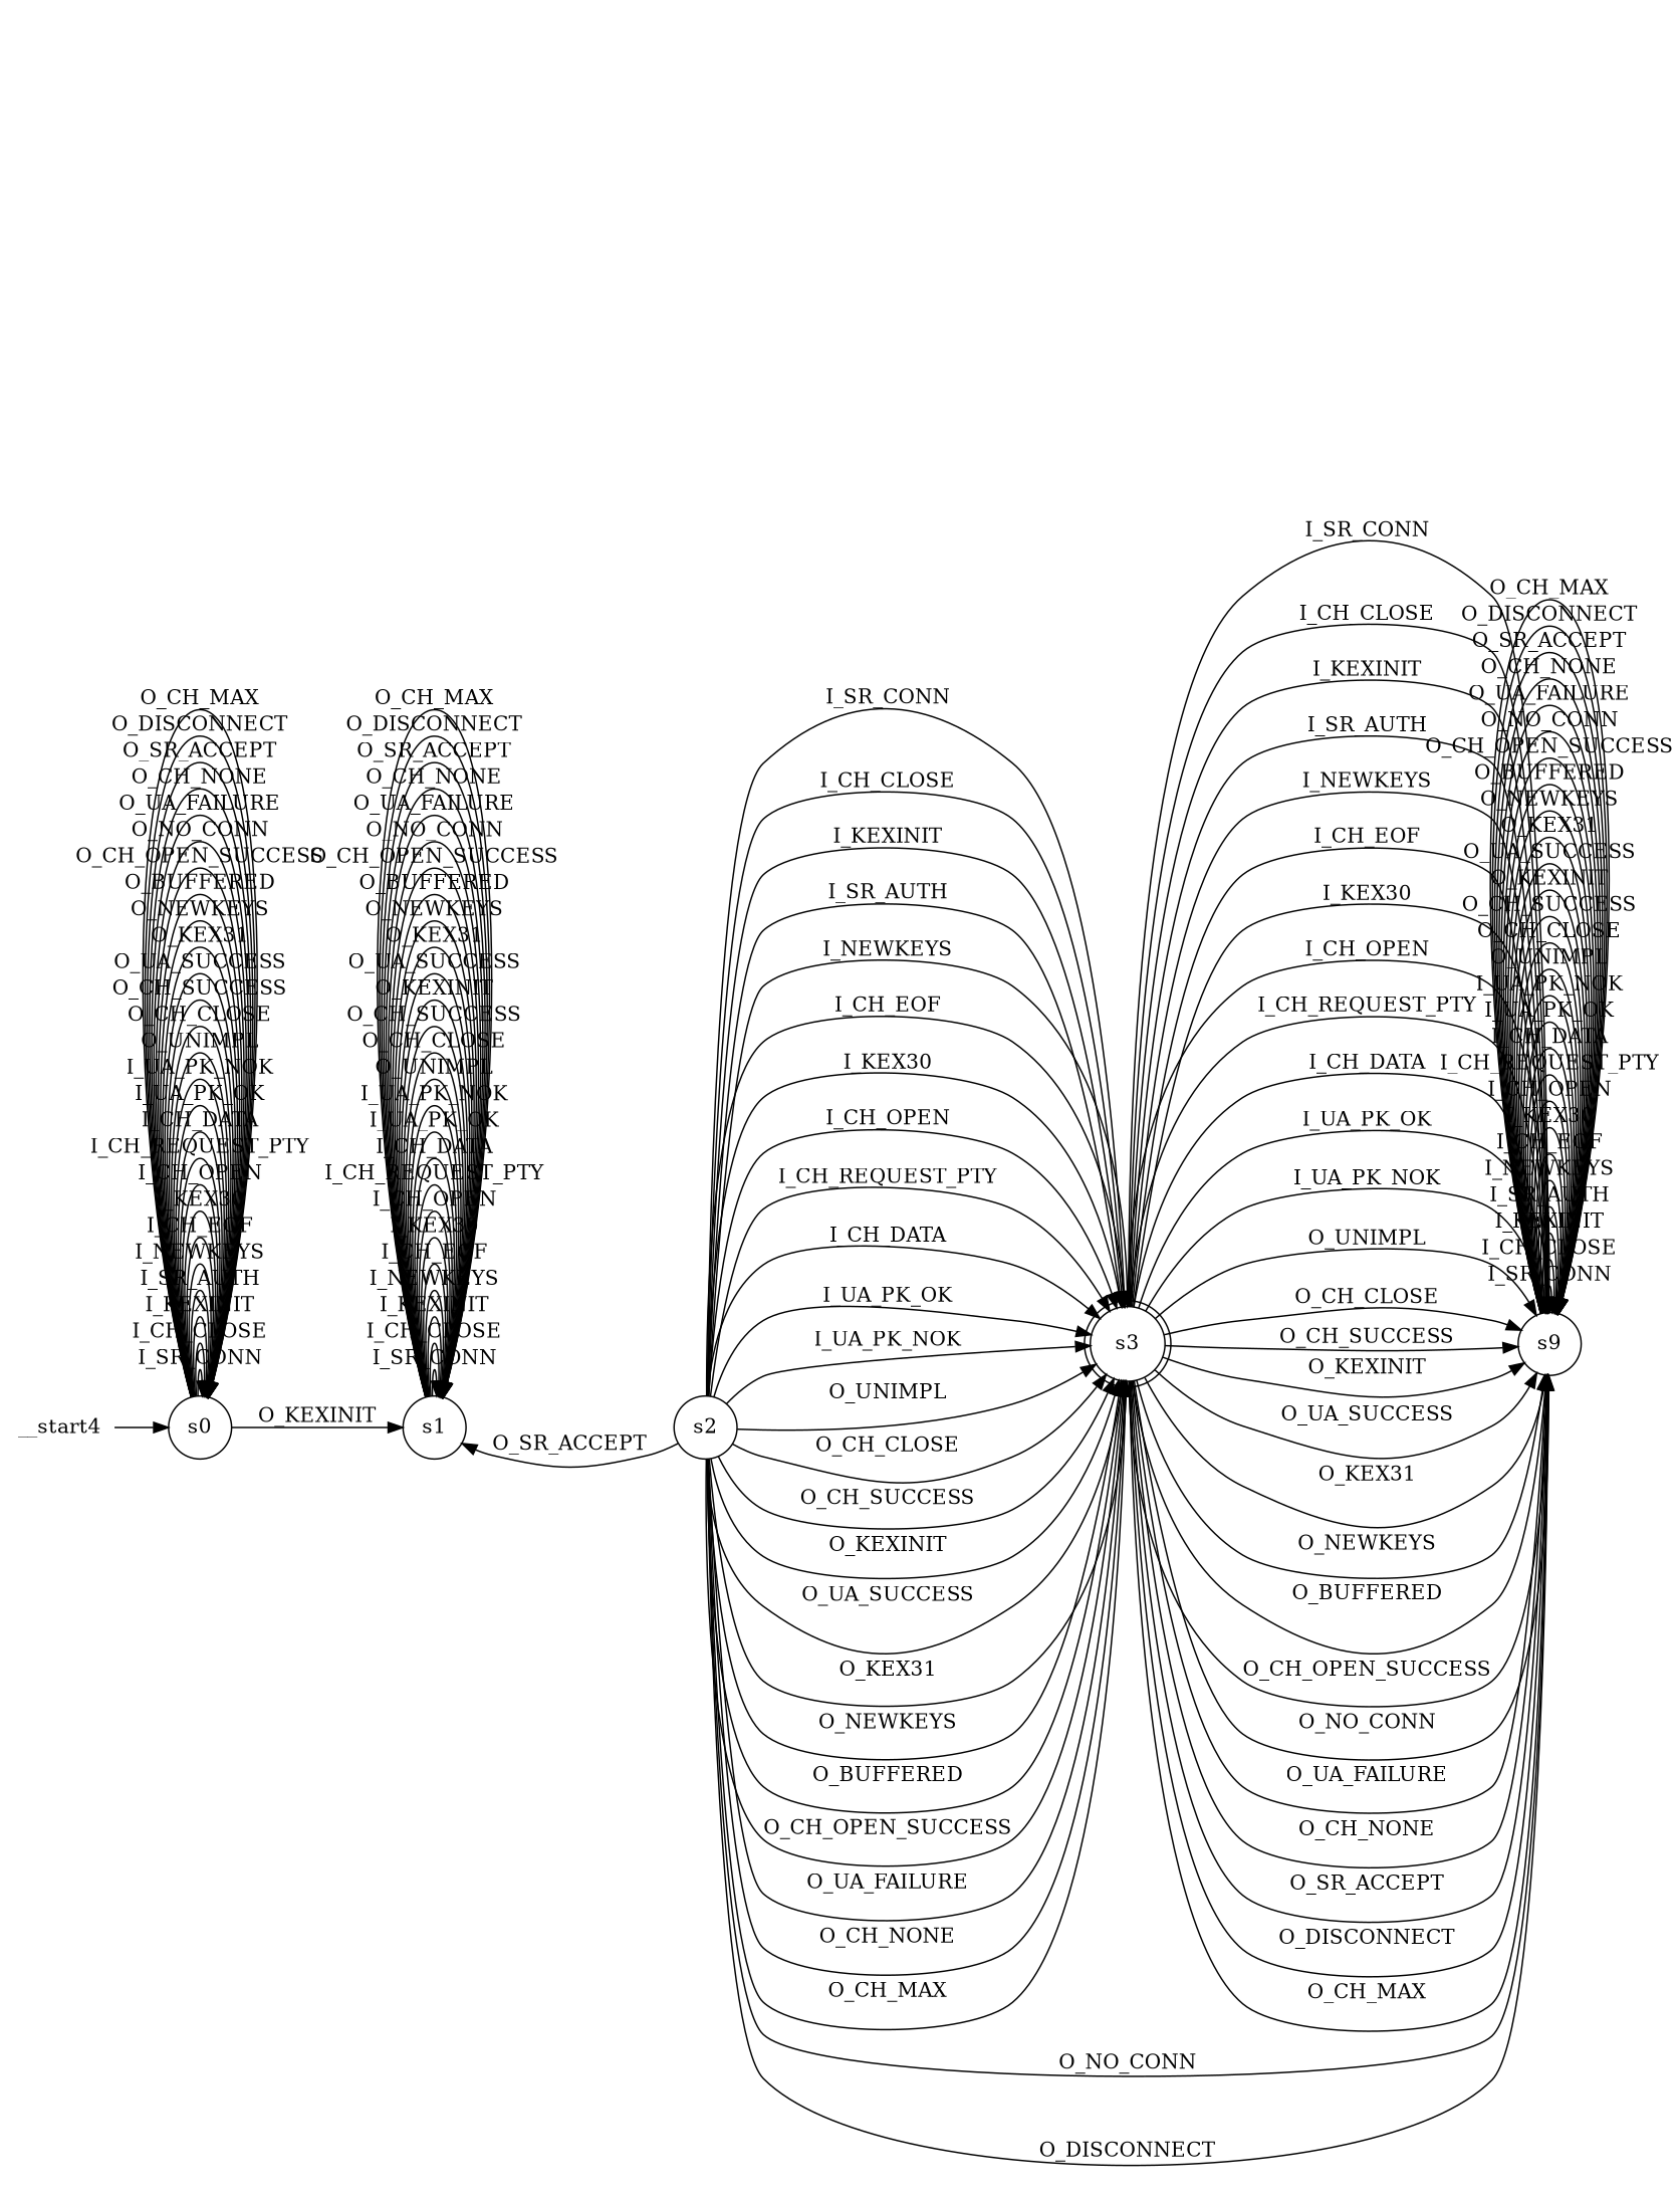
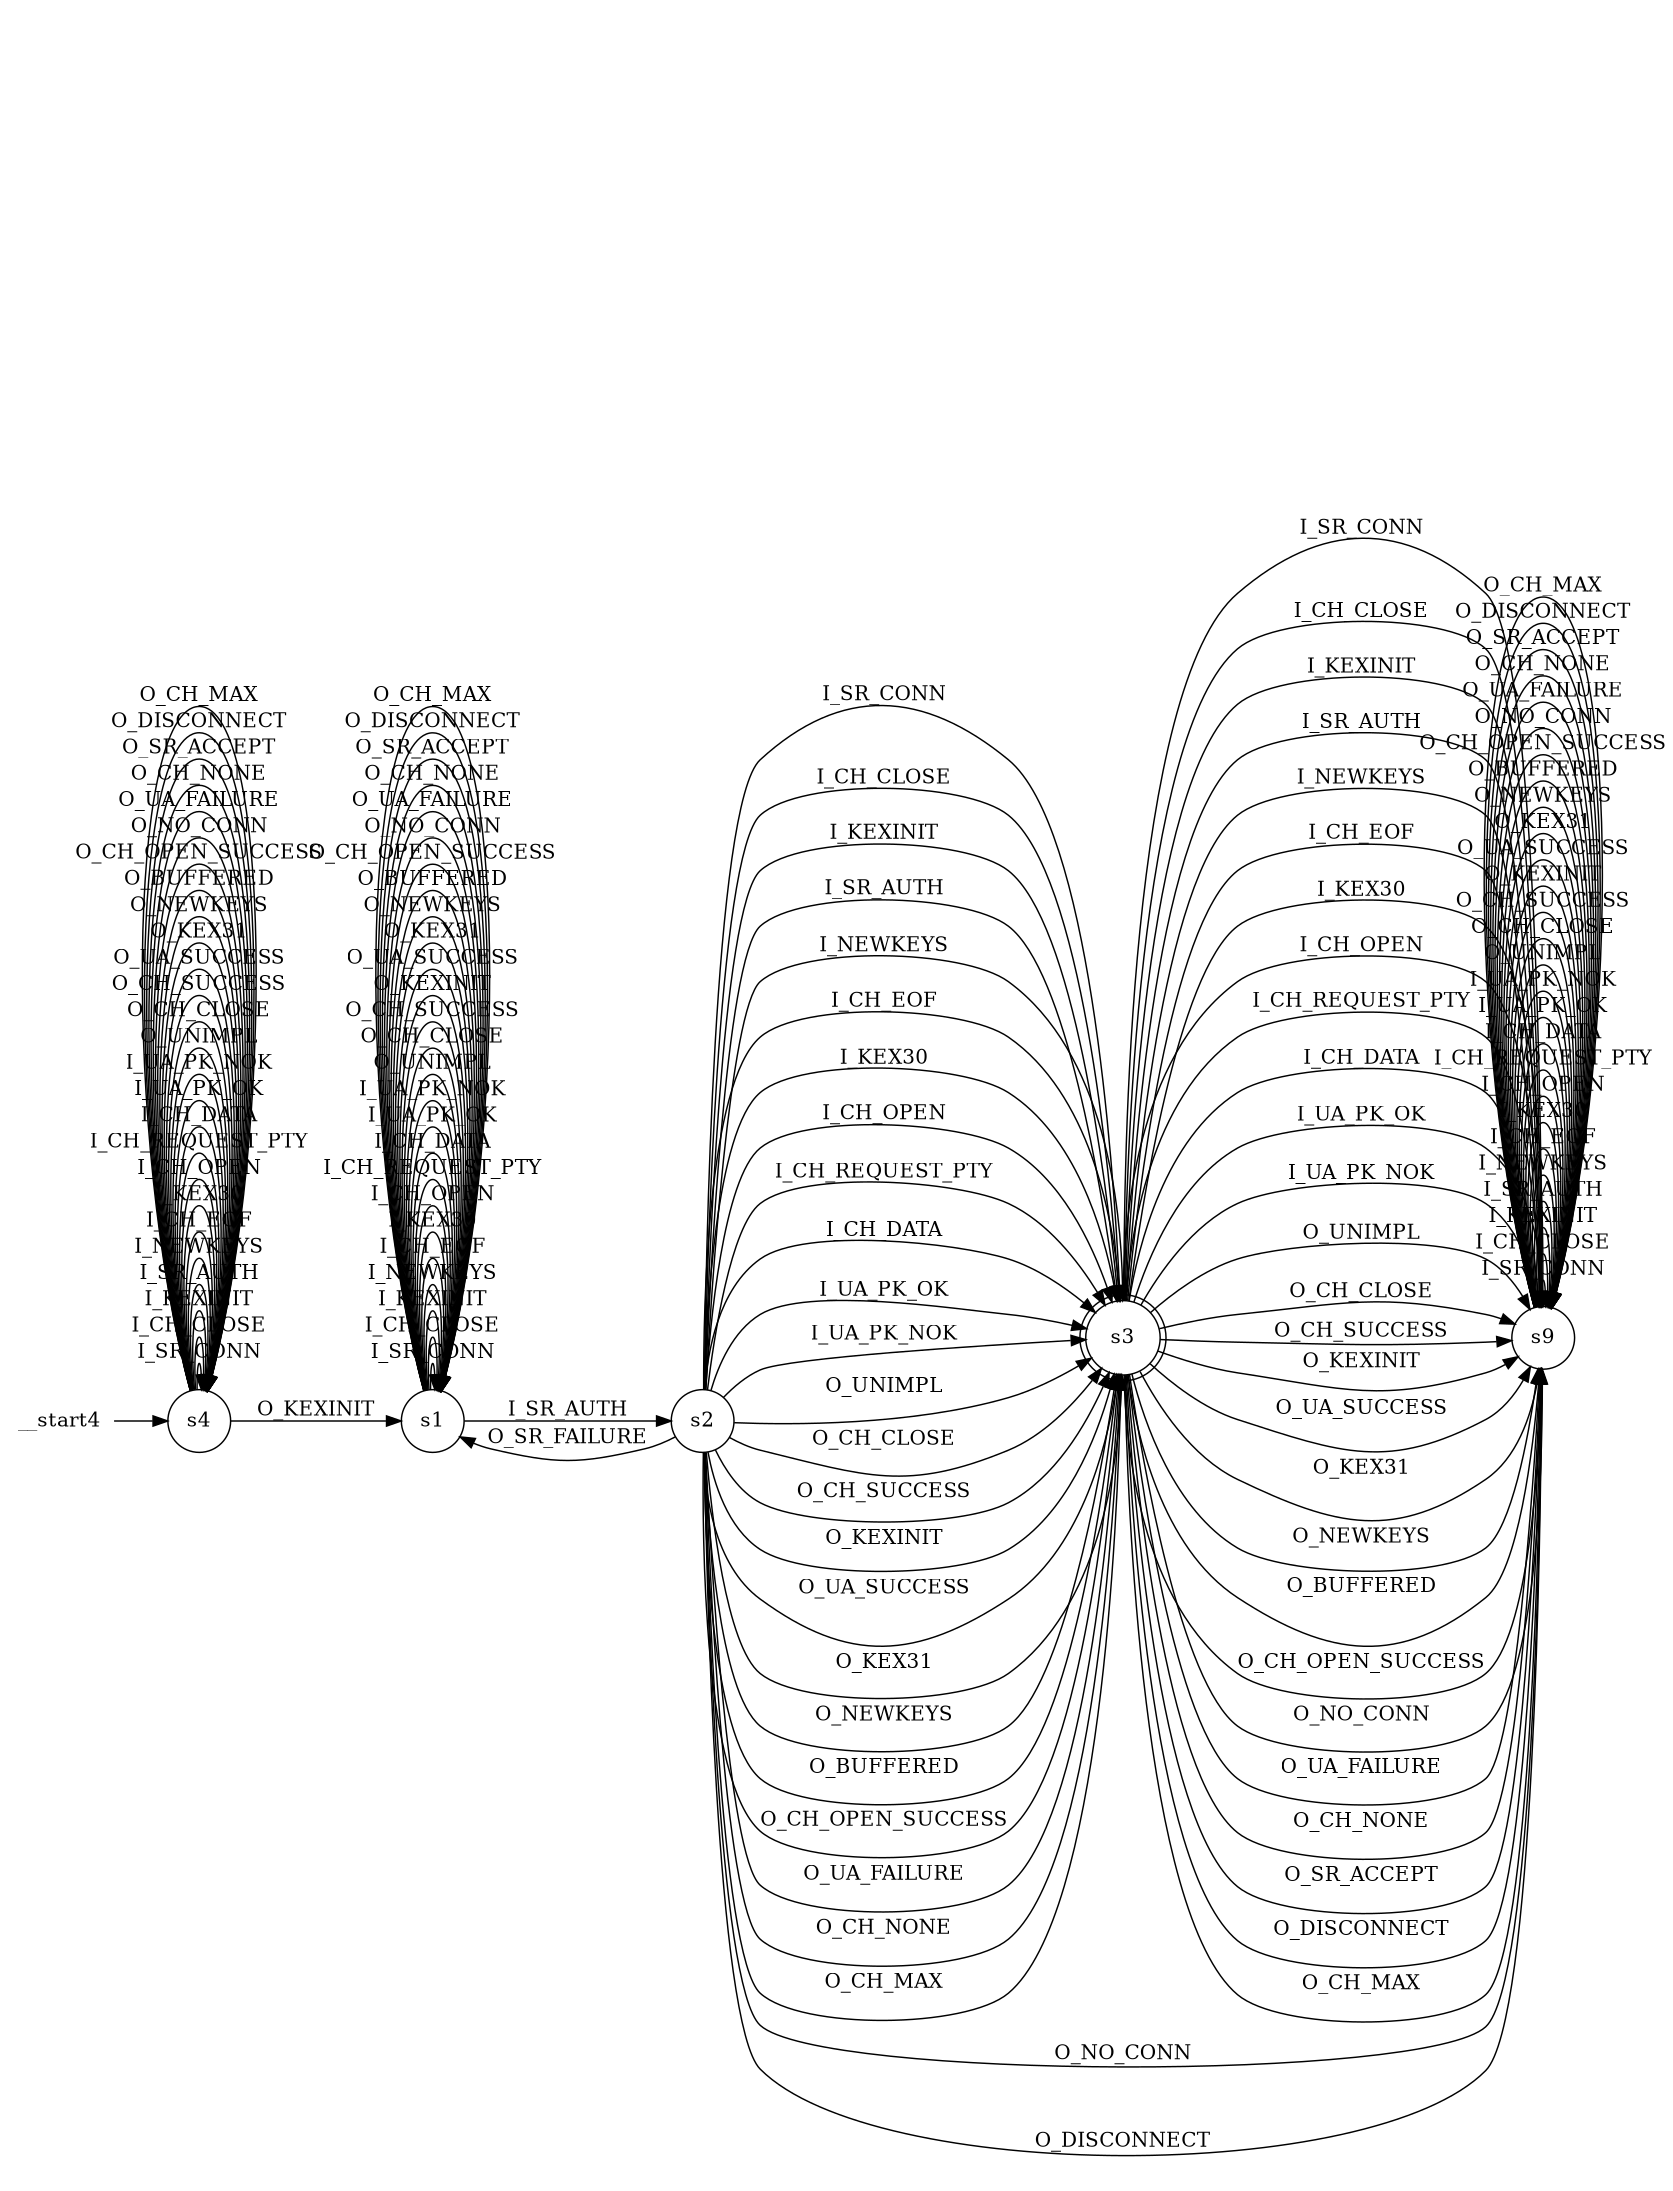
  digraph {
    rankdir=LR
    node [shape=circle]
-   n1 [label=s0]
+   n1 [label=s4]
    n2 [label=s1]
    n3 [label=s2]
    n4 [label=s3 shape=doublecircle]
    n5 [label=s9]
    n6 [height=0 label=__start4 shape=none width=0]
    n1 -> n1 [label=I_SR_CONN]
    n1 -> n1 [label=I_CH_CLOSE]
    n1 -> n1 [label=I_KEXINIT]
    n1 -> n1 [label=I_SR_AUTH]
    n1 -> n1 [label=I_NEWKEYS]
    n1 -> n1 [label=I_CH_EOF]
    n1 -> n1 [label=I_KEX30]
    n1 -> n1 [label=I_CH_OPEN]
    n1 -> n1 [label=I_CH_REQUEST_PTY]
    n1 -> n1 [label=I_CH_DATA]
    n1 -> n1 [label=I_UA_PK_OK]
    n1 -> n1 [label=I_UA_PK_NOK]
    n1 -> n1 [label=O_UNIMPL]
    n1 -> n1 [label=O_CH_CLOSE]
    n1 -> n1 [label=O_CH_SUCCESS]
    n1 -> n1 [label=O_UA_SUCCESS]
    n1 -> n1 [label=O_KEX31]
    n1 -> n1 [label=O_NEWKEYS]
    n1 -> n1 [label=O_BUFFERED]
    n1 -> n1 [label=O_CH_OPEN_SUCCESS]
    n1 -> n1 [label=O_NO_CONN]
    n1 -> n1 [label=O_UA_FAILURE]
    n1 -> n1 [label=O_CH_NONE]
    n1 -> n1 [label=O_SR_ACCEPT]
    n1 -> n1 [label=O_DISCONNECT]
    n1 -> n1 [label=O_CH_MAX]
    n1 -> n2 [label=O_KEXINIT]
    n2 -> n2 [label=I_SR_CONN]
    n2 -> n2 [label=I_CH_CLOSE]
    n2 -> n2 [label=I_KEXINIT]
    n2 -> n2 [label=I_NEWKEYS]
    n2 -> n2 [label=I_CH_EOF]
    n2 -> n2 [label=I_KEX30]
    n2 -> n2 [label=I_CH_OPEN]
    n2 -> n2 [label=I_CH_REQUEST_PTY]
    n2 -> n2 [label=I_CH_DATA]
    n2 -> n2 [label=I_UA_PK_OK]
    n2 -> n2 [label=I_UA_PK_NOK]
    n2 -> n2 [label=O_UNIMPL]
    n2 -> n2 [label=O_CH_CLOSE]
    n2 -> n2 [label=O_CH_SUCCESS]
    n2 -> n2 [label=O_KEXINIT]
    n2 -> n2 [label=O_UA_SUCCESS]
    n2 -> n2 [label=O_KEX31]
    n2 -> n2 [label=O_NEWKEYS]
    n2 -> n2 [label=O_BUFFERED]
    n2 -> n2 [label=O_CH_OPEN_SUCCESS]
    n2 -> n2 [label=O_NO_CONN]
    n2 -> n2 [label=O_UA_FAILURE]
    n2 -> n2 [label=O_CH_NONE]
    n2 -> n2 [label=O_SR_ACCEPT]
    n2 -> n2 [label=O_DISCONNECT]
    n2 -> n2 [label=O_CH_MAX]
-   n3 -> n2 [label=O_SR_ACCEPT]
+   n2 -> n3 [label=I_SR_AUTH]
+   n3 -> n2 [label=O_SR_FAILURE]
    n3 -> n4 [label=I_SR_CONN]
    n3 -> n4 [label=I_CH_CLOSE]
    n3 -> n4 [label=I_KEXINIT]
    n3 -> n4 [label=I_SR_AUTH]
    n3 -> n4 [label=I_NEWKEYS]
    n3 -> n4 [label=I_CH_EOF]
    n3 -> n4 [label=I_KEX30]
    n3 -> n4 [label=I_CH_OPEN]
    n3 -> n4 [label=I_CH_REQUEST_PTY]
    n3 -> n4 [label=I_CH_DATA]
    n3 -> n4 [label=I_UA_PK_OK]
    n3 -> n4 [label=I_UA_PK_NOK]
    n3 -> n4 [label=O_UNIMPL]
    n3 -> n4 [label=O_CH_CLOSE]
    n3 -> n4 [label=O_CH_SUCCESS]
    n3 -> n4 [label=O_KEXINIT]
    n3 -> n4 [label=O_UA_SUCCESS]
    n3 -> n4 [label=O_KEX31]
    n3 -> n4 [label=O_NEWKEYS]
    n3 -> n4 [label=O_BUFFERED]
    n3 -> n4 [label=O_CH_OPEN_SUCCESS]
    n3 -> n4 [label=O_UA_FAILURE]
    n3 -> n4 [label=O_CH_NONE]
    n3 -> n4 [label=O_CH_MAX]
    n3 -> n5 [label=O_NO_CONN]
    n3 -> n5 [label=O_DISCONNECT]
    n4 -> n5 [label=I_SR_CONN]
    n4 -> n5 [label=I_CH_CLOSE]
    n4 -> n5 [label=I_KEXINIT]
    n4 -> n5 [label=I_SR_AUTH]
    n4 -> n5 [label=I_NEWKEYS]
    n4 -> n5 [label=I_CH_EOF]
    n4 -> n5 [label=I_KEX30]
    n4 -> n5 [label=I_CH_OPEN]
    n4 -> n5 [label=I_CH_REQUEST_PTY]
    n4 -> n5 [label=I_CH_DATA]
    n4 -> n5 [label=I_UA_PK_OK]
    n4 -> n5 [label=I_UA_PK_NOK]
    n4 -> n5 [label=O_UNIMPL]
    n4 -> n5 [label=O_CH_CLOSE]
    n4 -> n5 [label=O_CH_SUCCESS]
    n4 -> n5 [label=O_KEXINIT]
    n4 -> n5 [label=O_UA_SUCCESS]
    n4 -> n5 [label=O_KEX31]
    n4 -> n5 [label=O_NEWKEYS]
    n4 -> n5 [label=O_BUFFERED]
    n4 -> n5 [label=O_CH_OPEN_SUCCESS]
    n4 -> n5 [label=O_NO_CONN]
    n4 -> n5 [label=O_UA_FAILURE]
    n4 -> n5 [label=O_CH_NONE]
    n4 -> n5 [label=O_SR_ACCEPT]
    n4 -> n5 [label=O_DISCONNECT]
    n4 -> n5 [label=O_CH_MAX]
    n5 -> n5 [label=I_SR_CONN]
    n5 -> n5 [label=I_CH_CLOSE]
    n5 -> n5 [label=I_KEXINIT]
    n5 -> n5 [label=I_SR_AUTH]
    n5 -> n5 [label=I_NEWKEYS]
    n5 -> n5 [label=I_CH_EOF]
    n5 -> n5 [label=I_KEX30]
    n5 -> n5 [label=I_CH_OPEN]
    n5 -> n5 [label=I_CH_REQUEST_PTY]
    n5 -> n5 [label=I_CH_DATA]
    n5 -> n5 [label=I_UA_PK_OK]
    n5 -> n5 [label=I_UA_PK_NOK]
    n5 -> n5 [label=O_UNIMPL]
    n5 -> n5 [label=O_CH_CLOSE]
    n5 -> n5 [label=O_CH_SUCCESS]
    n5 -> n5 [label=O_KEXINIT]
    n5 -> n5 [label=O_UA_SUCCESS]
    n5 -> n5 [label=O_KEX31]
    n5 -> n5 [label=O_NEWKEYS]
    n5 -> n5 [label=O_BUFFERED]
    n5 -> n5 [label=O_CH_OPEN_SUCCESS]
    n5 -> n5 [label=O_NO_CONN]
    n5 -> n5 [label=O_UA_FAILURE]
    n5 -> n5 [label=O_CH_NONE]
    n5 -> n5 [label=O_SR_ACCEPT]
    n5 -> n5 [label=O_DISCONNECT]
    n5 -> n5 [label=O_CH_MAX]
    n6 -> n1
  }
